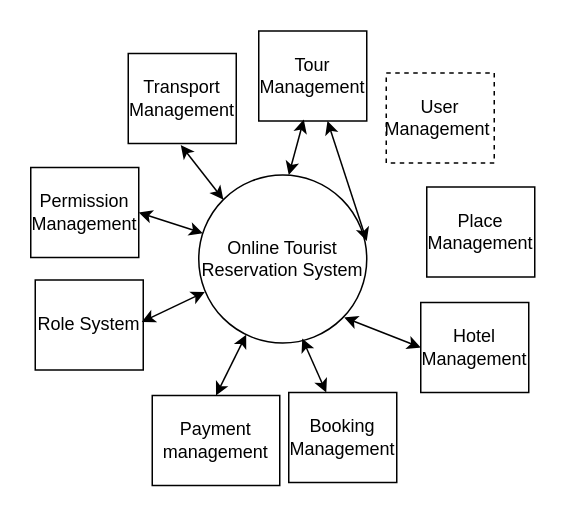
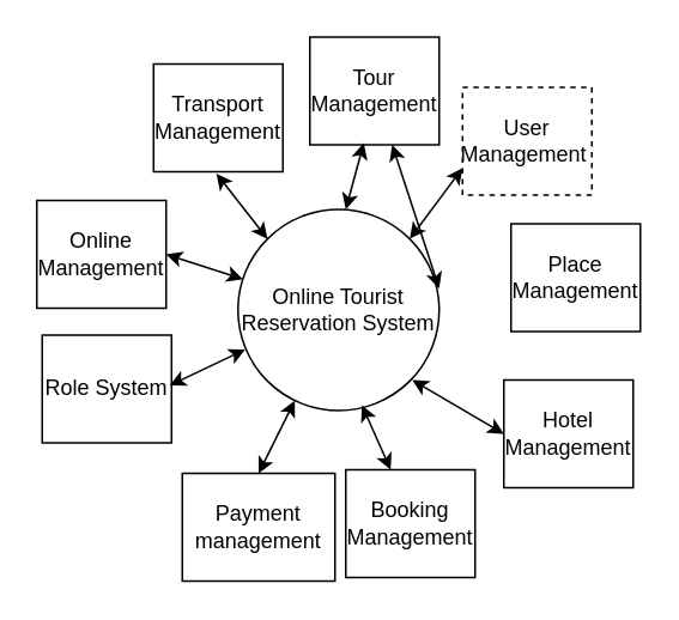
  <mxCell id="0" />
  <mxCell id="1" parent="0" />
  <mxCell id="2" value="Online Tourist Reservation System" style="ellipse;whiteSpace=wrap;html=1;aspect=fixed;" vertex="1" parent="1"><mxGeometry x="132" y="116" width="112" height="112" as="geometry" /></mxCell>
  <mxCell id="3" value="Tour Management" style="rounded=0;whiteSpace=wrap;html=1;" vertex="1" parent="1"><mxGeometry x="172" y="20" width="72" height="60" as="geometry" /></mxCell>
  <mxCell id="4" value="User Management&amp;nbsp;" style="rounded=0;whiteSpace=wrap;html=1;dashed=1;" vertex="1" parent="1"><mxGeometry x="257" y="48" width="72" height="60" as="geometry" /></mxCell>
  <mxCell id="5" value="Place Management" style="rounded=0;whiteSpace=wrap;html=1;" vertex="1" parent="1"><mxGeometry x="284" y="124" width="72" height="60" as="geometry" /></mxCell>
- <mxCell id="6" value="Hotel Management" style="rounded=0;whiteSpace=wrap;html=1;" vertex="1" parent="1"><mxGeometry x="280" y="201" width="72" height="60" as="geometry" /></mxCell>
+ <mxCell id="6" value="Hotel Management" style="rounded=0;whiteSpace=wrap;html=1;" vertex="1" parent="1"><mxGeometry x="280" y="211" width="72" height="60" as="geometry" /></mxCell>
  <mxCell id="7" value="Booking Management" style="rounded=0;whiteSpace=wrap;html=1;" vertex="1" parent="1"><mxGeometry x="192" y="261" width="72" height="60" as="geometry" /></mxCell>
  <mxCell id="8" value="Transport Management" style="rounded=0;whiteSpace=wrap;html=1;" vertex="1" parent="1"><mxGeometry x="85" y="35" width="72" height="60" as="geometry" /></mxCell>
  <mxCell id="9" value="Role System" style="rounded=0;whiteSpace=wrap;html=1;" vertex="1" parent="1"><mxGeometry x="23" y="186" width="72" height="60" as="geometry" /></mxCell>
  <mxCell id="10" value="Payment management" style="rounded=0;whiteSpace=wrap;html=1;" vertex="1" parent="1"><mxGeometry x="101" y="263" width="85" height="60" as="geometry" /></mxCell>
- <mxCell id="11" value="Permission Management" style="rounded=0;whiteSpace=wrap;html=1;" vertex="1" parent="1"><mxGeometry x="20" y="111" width="72" height="60" as="geometry" /></mxCell>
+ <mxCell id="11" value="Online Management" style="rounded=0;whiteSpace=wrap;html=1;" vertex="1" parent="1"><mxGeometry x="20" y="111" width="72" height="60" as="geometry" /></mxCell>
  <mxCell id="12" value="" style="endArrow=classic;startArrow=classic;html=1;entryX=0.417;entryY=0.983;entryDx=0;entryDy=0;entryPerimeter=0;" edge="1" parent="1" target="3"><mxGeometry width="50" height="50" relative="1" as="geometry"><mxPoint x="192" y="116" as="sourcePoint" /><mxPoint x="242" y="66" as="targetPoint" /></mxGeometry></mxCell>
  <mxCell id="13" value="" style="endArrow=classic;startArrow=classic;html=1;exitX=0;exitY=0;exitDx=0;exitDy=0;" edge="1" parent="1" source="2"><mxGeometry width="50" height="50" relative="1" as="geometry"><mxPoint x="79" y="138" as="sourcePoint" /><mxPoint x="120" y="96" as="targetPoint" /></mxGeometry></mxCell>
  <mxCell id="14" value="" style="endArrow=classic;startArrow=classic;html=1;entryX=0;entryY=0.5;entryDx=0;entryDy=0;" edge="1" parent="1" target="6"><mxGeometry width="50" height="50" relative="1" as="geometry"><mxPoint x="229" y="211" as="sourcePoint" /><mxPoint x="279" y="161" as="targetPoint" /></mxGeometry></mxCell>
+ <mxCell id="15" value="" style="endArrow=classic;startArrow=classic;html=1;entryX=0;entryY=0.75;entryDx=0;entryDy=0;exitX=1;exitY=0;exitDx=0;exitDy=0;" edge="1" parent="1" source="2" target="4"><mxGeometry width="50" height="50" relative="1" as="geometry"><mxPoint x="235" y="133" as="sourcePoint" /><mxPoint x="266" y="76" as="targetPoint" /></mxGeometry></mxCell>
  <mxCell id="16" value="" style="endArrow=classic;startArrow=classic;html=1;exitX=1;exitY=0.393;exitDx=0;exitDy=0;exitPerimeter=0;" edge="1" parent="1" source="2" target="3"><mxGeometry width="50" height="50" relative="1" as="geometry"><mxPoint x="249" y="137" as="sourcePoint" /><mxPoint x="299" y="87" as="targetPoint" /></mxGeometry></mxCell>
  <mxCell id="17" value="" style="endArrow=classic;startArrow=classic;html=1;entryX=0.616;entryY=0.973;entryDx=0;entryDy=0;entryPerimeter=0;" edge="1" parent="1" target="2"><mxGeometry width="50" height="50" relative="1" as="geometry"><mxPoint x="217" y="261" as="sourcePoint" /><mxPoint x="267" y="211" as="targetPoint" /></mxGeometry></mxCell>
  <mxCell id="18" value="" style="endArrow=classic;startArrow=classic;html=1;exitX=0.5;exitY=0;exitDx=0;exitDy=0;" edge="1" parent="1" source="10" target="2"><mxGeometry width="50" height="50" relative="1" as="geometry"><mxPoint x="161" y="270" as="sourcePoint" /><mxPoint x="211" y="220" as="targetPoint" /></mxGeometry></mxCell>
  <mxCell id="19" value="" style="endArrow=classic;startArrow=classic;html=1;" edge="1" parent="1"><mxGeometry width="50" height="50" relative="1" as="geometry"><mxPoint x="94" y="214" as="sourcePoint" /><mxPoint x="136" y="194" as="targetPoint" /></mxGeometry></mxCell>
  <mxCell id="20" value="" style="endArrow=classic;startArrow=classic;html=1;exitX=1;exitY=0.5;exitDx=0;exitDy=0;" edge="1" parent="1" source="11" target="2"><mxGeometry width="50" height="50" relative="1" as="geometry"><mxPoint x="92" y="138" as="sourcePoint" /><mxPoint x="142" y="88" as="targetPoint" /></mxGeometry></mxCell>
